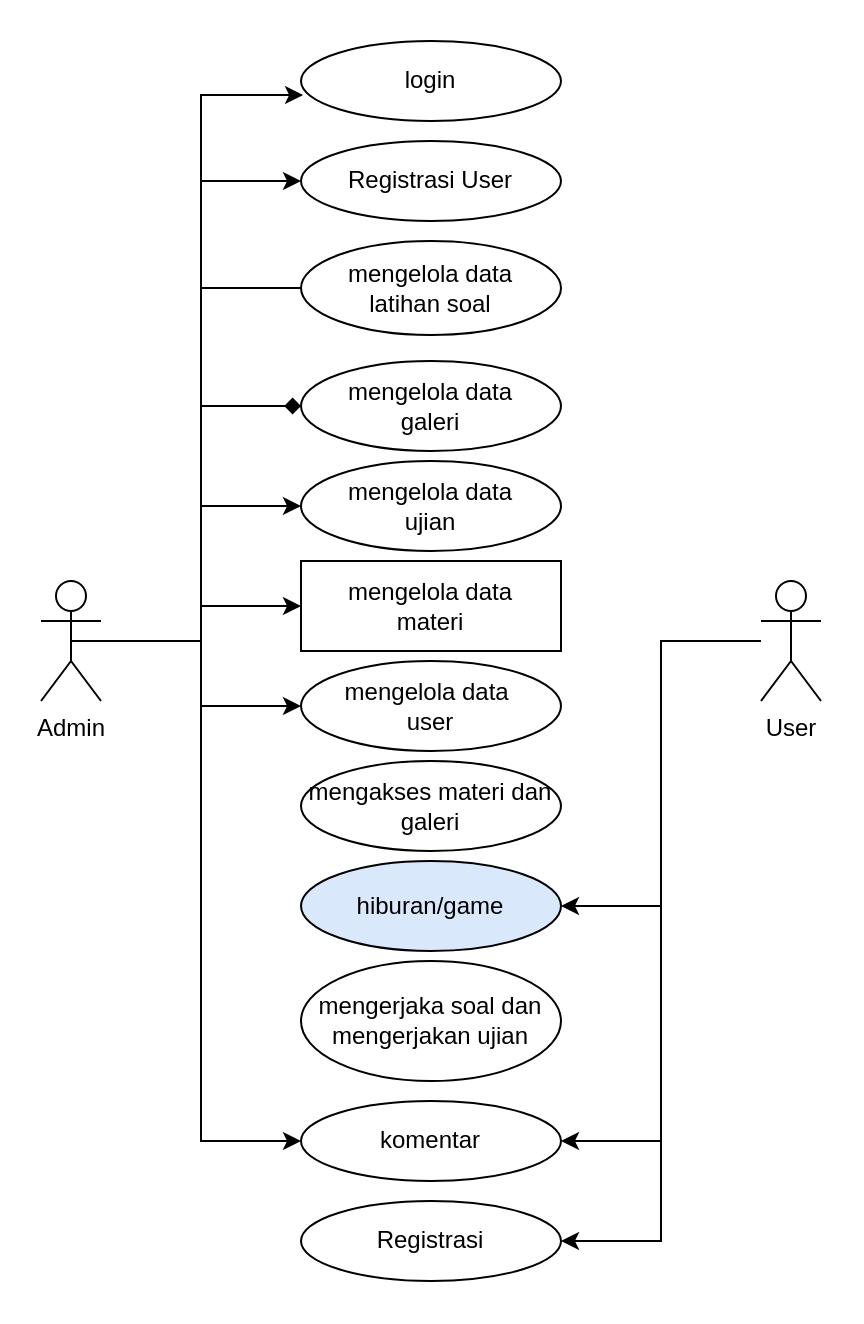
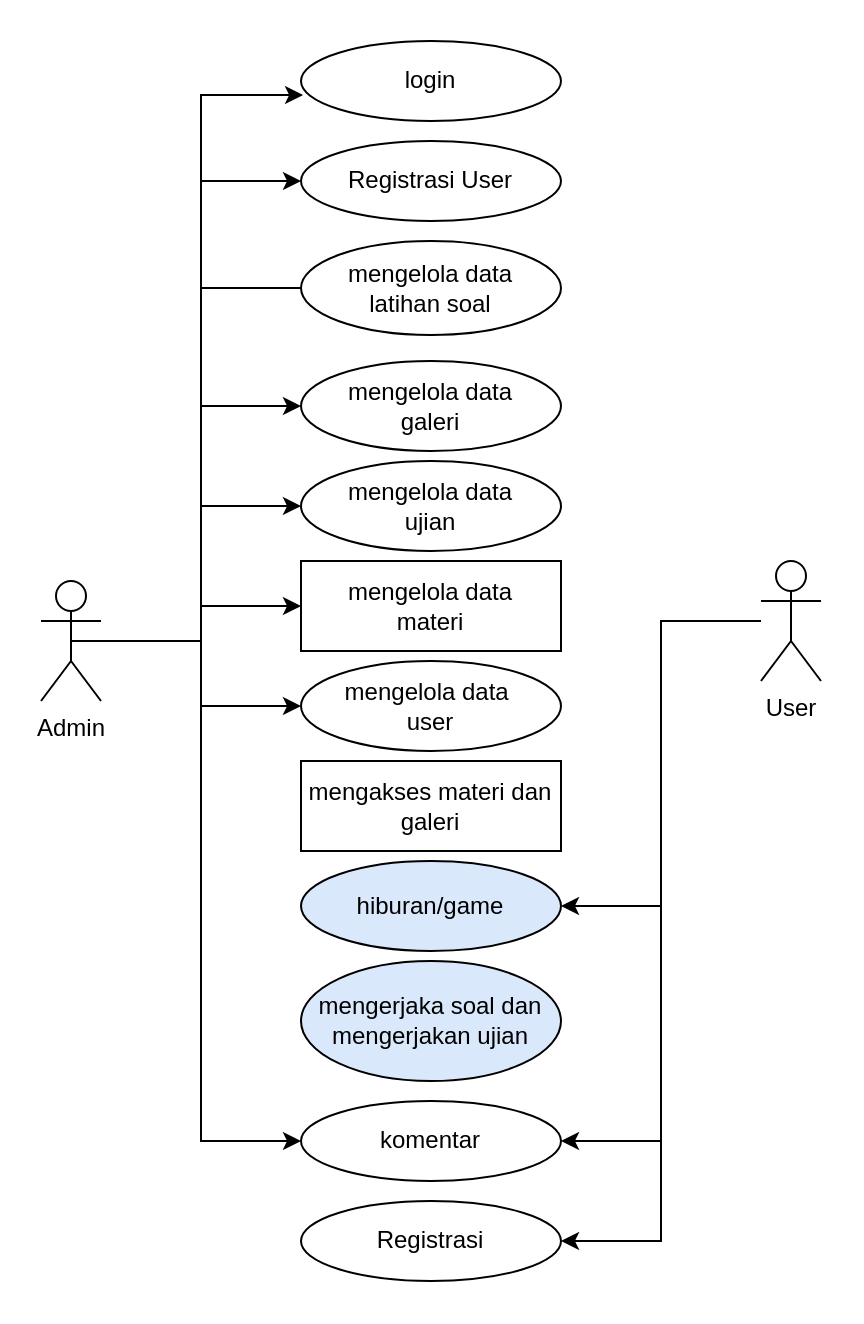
  <mxCell id="0" />
  <mxCell id="1" parent="0" />
  <mxCell id="2" style="edgeStyle=orthogonalEdgeStyle;rounded=0;orthogonalLoop=1;jettySize=auto;html=1;entryX=1;entryY=0.5;entryDx=0;entryDy=0;" edge="1" parent="1" source="5" target="22"><mxGeometry relative="1" as="geometry" /></mxCell>
  <mxCell id="3" style="edgeStyle=orthogonalEdgeStyle;rounded=0;orthogonalLoop=1;jettySize=auto;html=1;entryX=1;entryY=0.5;entryDx=0;entryDy=0;" edge="1" parent="1" source="5" target="24"><mxGeometry relative="1" as="geometry" /></mxCell>
  <mxCell id="4" style="edgeStyle=orthogonalEdgeStyle;rounded=0;orthogonalLoop=1;jettySize=auto;html=1;entryX=1;entryY=0.5;entryDx=0;entryDy=0;" edge="1" parent="1" source="5" target="25"><mxGeometry relative="1" as="geometry" /></mxCell>
- <mxCell id="5" value="User" style="shape=umlActor;verticalLabelPosition=bottom;labelBackgroundColor=#ffffff;verticalAlign=top;html=1;outlineConnect=0;" vertex="1" parent="1"><mxGeometry x="380" y="290" width="30" height="60" as="geometry" /></mxCell>
+ <mxCell id="5" value="User" style="shape=umlActor;verticalLabelPosition=bottom;labelBackgroundColor=#ffffff;verticalAlign=top;html=1;outlineConnect=0;" vertex="1" parent="1"><mxGeometry x="380" y="280" width="30" height="60" as="geometry" /></mxCell>
  <mxCell id="6" style="edgeStyle=orthogonalEdgeStyle;rounded=0;orthogonalLoop=1;jettySize=auto;html=1;exitX=0.5;exitY=0.5;exitDx=0;exitDy=0;exitPerimeter=0;entryX=0.008;entryY=0.675;entryDx=0;entryDy=0;entryPerimeter=0;" edge="1" parent="1" source="14" target="15"><mxGeometry relative="1" as="geometry" /></mxCell>
  <mxCell id="7" style="edgeStyle=orthogonalEdgeStyle;rounded=0;orthogonalLoop=1;jettySize=auto;html=1;entryX=0;entryY=0.5;entryDx=0;entryDy=0;endArrow=none;" edge="1" parent="1" source="14" target="16"><mxGeometry relative="1" as="geometry" /></mxCell>
- <mxCell id="8" style="edgeStyle=orthogonalEdgeStyle;rounded=0;orthogonalLoop=1;jettySize=auto;html=1;entryX=0;entryY=0.5;entryDx=0;entryDy=0;endArrow=diamond;" edge="1" parent="1" source="14" target="17"><mxGeometry relative="1" as="geometry" /></mxCell>
+ <mxCell id="8" style="edgeStyle=orthogonalEdgeStyle;rounded=0;orthogonalLoop=1;jettySize=auto;html=1;entryX=0;entryY=0.5;entryDx=0;entryDy=0;" edge="1" parent="1" source="14" target="17"><mxGeometry relative="1" as="geometry" /></mxCell>
  <mxCell id="9" style="edgeStyle=orthogonalEdgeStyle;rounded=0;orthogonalLoop=1;jettySize=auto;html=1;entryX=0;entryY=0.5;entryDx=0;entryDy=0;" edge="1" parent="1" source="14" target="18"><mxGeometry relative="1" as="geometry" /></mxCell>
  <mxCell id="10" style="edgeStyle=orthogonalEdgeStyle;rounded=0;orthogonalLoop=1;jettySize=auto;html=1;entryX=0;entryY=0.5;entryDx=0;entryDy=0;" edge="1" parent="1" source="14" target="19"><mxGeometry relative="1" as="geometry" /></mxCell>
  <mxCell id="11" style="edgeStyle=orthogonalEdgeStyle;rounded=0;orthogonalLoop=1;jettySize=auto;html=1;entryX=0;entryY=0.5;entryDx=0;entryDy=0;" edge="1" parent="1" source="14" target="20"><mxGeometry relative="1" as="geometry" /></mxCell>
  <mxCell id="12" style="edgeStyle=orthogonalEdgeStyle;rounded=0;orthogonalLoop=1;jettySize=auto;html=1;entryX=0;entryY=0.5;entryDx=0;entryDy=0;" edge="1" parent="1" source="14" target="24"><mxGeometry relative="1" as="geometry" /></mxCell>
  <mxCell id="13" style="edgeStyle=orthogonalEdgeStyle;rounded=0;orthogonalLoop=1;jettySize=auto;html=1;entryX=0;entryY=0.5;entryDx=0;entryDy=0;" edge="1" parent="1" source="14" target="26"><mxGeometry relative="1" as="geometry" /></mxCell>
  <mxCell id="14" value="Admin" style="shape=umlActor;verticalLabelPosition=bottom;labelBackgroundColor=#ffffff;verticalAlign=top;html=1;outlineConnect=0;" vertex="1" parent="1"><mxGeometry x="20" y="290" width="30" height="60" as="geometry" /></mxCell>
  <mxCell id="15" value="login" style="ellipse;whiteSpace=wrap;html=1;" vertex="1" parent="1"><mxGeometry x="150" y="20" width="130" height="40" as="geometry" /></mxCell>
  <mxCell id="16" value="&lt;div&gt;mengelola data &lt;br&gt;&lt;/div&gt;&lt;div&gt;latihan soal&lt;/div&gt;" style="ellipse;whiteSpace=wrap;html=1;" vertex="1" parent="1"><mxGeometry x="150" y="120" width="130" height="47" as="geometry" /></mxCell>
  <mxCell id="17" value="&lt;div&gt;mengelola data &lt;br&gt;&lt;/div&gt;&lt;div&gt;galeri&lt;br&gt;&lt;/div&gt;" style="ellipse;whiteSpace=wrap;html=1;" vertex="1" parent="1"><mxGeometry x="150" y="180" width="130" height="45" as="geometry" /></mxCell>
  <mxCell id="18" value="&lt;div&gt;mengelola data &lt;br&gt;&lt;/div&gt;&lt;div&gt;ujian&lt;/div&gt;" style="ellipse;whiteSpace=wrap;html=1;" vertex="1" parent="1"><mxGeometry x="150" y="230" width="130" height="45" as="geometry" /></mxCell>
  <mxCell id="19" value="&lt;div&gt;mengelola data &lt;br&gt;&lt;/div&gt;&lt;div&gt;materi&lt;br&gt;&lt;/div&gt;" style="whiteSpace=wrap;html=1;rounded=0;" vertex="1" parent="1"><mxGeometry x="150" y="280" width="130" height="45" as="geometry" /></mxCell>
  <mxCell id="20" value="&lt;div&gt;mengelola data&amp;nbsp;&lt;/div&gt;&lt;div&gt;user&lt;br&gt;&lt;/div&gt;" style="ellipse;whiteSpace=wrap;html=1;" vertex="1" parent="1"><mxGeometry x="150" y="330" width="130" height="45" as="geometry" /></mxCell>
- <mxCell id="21" value="mengakses materi dan galeri" style="ellipse;whiteSpace=wrap;html=1;" vertex="1" parent="1"><mxGeometry x="150" y="380" width="130" height="45" as="geometry" /></mxCell>
+ <mxCell id="21" value="mengakses materi dan galeri" style="whiteSpace=wrap;html=1;rounded=0;" vertex="1" parent="1"><mxGeometry x="150" y="380" width="130" height="45" as="geometry" /></mxCell>
  <mxCell id="22" value="hiburan/game" style="ellipse;whiteSpace=wrap;html=1;fillColor=#dae8fc;" vertex="1" parent="1"><mxGeometry x="150" y="430" width="130" height="45" as="geometry" /></mxCell>
- <mxCell id="23" value="&lt;div&gt;mengerjaka soal dan&lt;/div&gt;&lt;div&gt;mengerjakan ujian&lt;br&gt;&lt;/div&gt;" style="ellipse;whiteSpace=wrap;html=1;" vertex="1" parent="1"><mxGeometry x="150" y="480" width="130" height="60" as="geometry" /></mxCell>
+ <mxCell id="23" value="&lt;div&gt;mengerjaka soal dan&lt;/div&gt;&lt;div&gt;mengerjakan ujian&lt;br&gt;&lt;/div&gt;" style="ellipse;whiteSpace=wrap;html=1;fillColor=#dae8fc;" vertex="1" parent="1"><mxGeometry x="150" y="480" width="130" height="60" as="geometry" /></mxCell>
  <mxCell id="24" value="komentar" style="ellipse;whiteSpace=wrap;html=1;" vertex="1" parent="1"><mxGeometry x="150" y="550" width="130" height="40" as="geometry" /></mxCell>
  <mxCell id="25" value="Registrasi" style="ellipse;whiteSpace=wrap;html=1;" vertex="1" parent="1"><mxGeometry x="150" y="600" width="130" height="40" as="geometry" /></mxCell>
  <mxCell id="26" value="Registrasi User" style="ellipse;whiteSpace=wrap;html=1;" vertex="1" parent="1"><mxGeometry x="150" y="70" width="130" height="40" as="geometry" /></mxCell>
